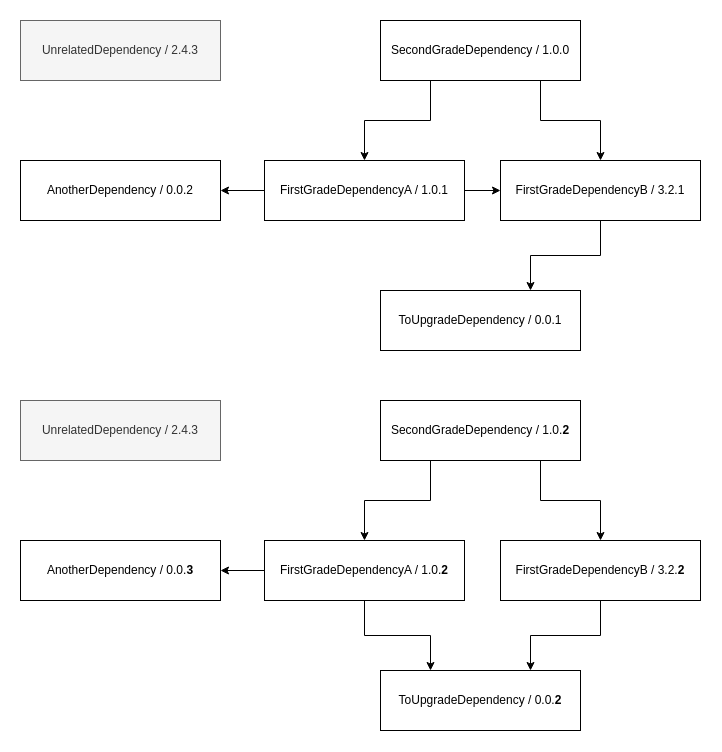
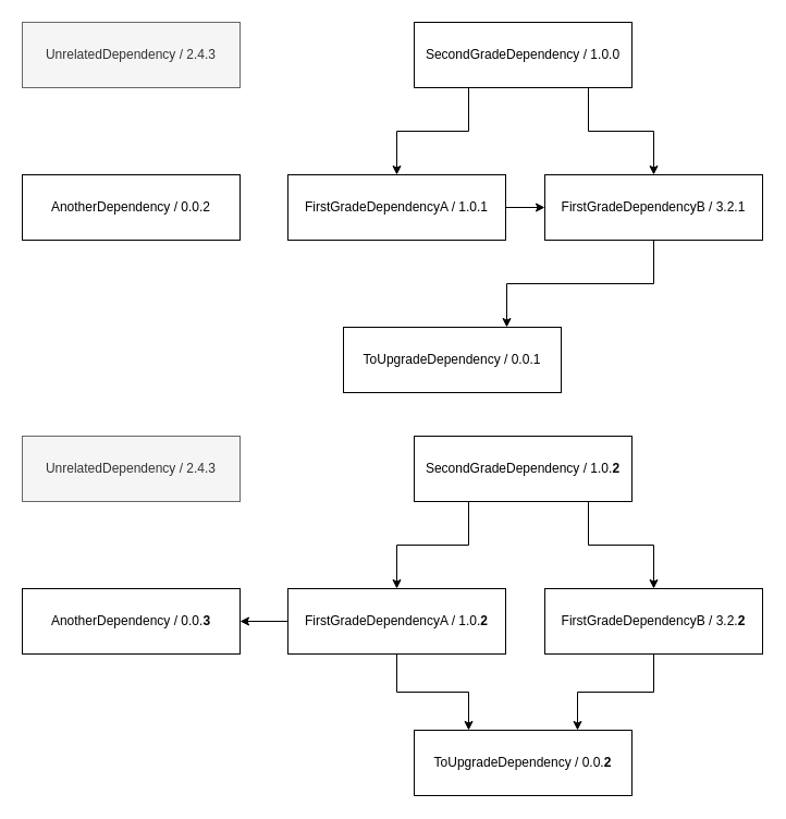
  <mxCell id="0" />
  <mxCell id="1" parent="0" />
- <mxCell id="2" value="ToUpgradeDependency / 0.0.1" style="rounded=0;whiteSpace=wrap;html=1;" vertex="1" parent="1"><mxGeometry x="380" y="290" width="200" height="60" as="geometry" /></mxCell>
+ <mxCell id="2" value="ToUpgradeDependency / 0.0.1" style="rounded=0;whiteSpace=wrap;html=1;" vertex="1" parent="1"><mxGeometry x="315" y="300" width="200" height="60" as="geometry" /></mxCell>
  <mxCell id="3" style="edgeStyle=orthogonalEdgeStyle;rounded=0;orthogonalLoop=1;jettySize=auto;html=1;" edge="1" parent="1" source="5" target="7"><mxGeometry relative="1" as="geometry" /></mxCell>
- <mxCell id="4" style="edgeStyle=orthogonalEdgeStyle;rounded=0;orthogonalLoop=1;jettySize=auto;html=1;entryX=1;entryY=0.5;entryDx=0;entryDy=0;" edge="1" parent="1" source="5" target="8"><mxGeometry relative="1" as="geometry" /></mxCell>
  <mxCell id="5" value="FirstGradeDependencyA / 1.0.1" style="rounded=0;whiteSpace=wrap;html=1;" vertex="1" parent="1"><mxGeometry x="264" y="160" width="200" height="60" as="geometry" /></mxCell>
  <mxCell id="6" style="edgeStyle=orthogonalEdgeStyle;rounded=0;orthogonalLoop=1;jettySize=auto;html=1;entryX=0.75;entryY=0;entryDx=0;entryDy=0;" edge="1" parent="1" source="7" target="2"><mxGeometry relative="1" as="geometry" /></mxCell>
  <mxCell id="7" value="FirstGradeDependencyB / 3.2.1" style="rounded=0;whiteSpace=wrap;html=1;" vertex="1" parent="1"><mxGeometry x="500" y="160" width="200" height="60" as="geometry" /></mxCell>
  <mxCell id="8" value="AnotherDependency / 0.0.2" style="rounded=0;whiteSpace=wrap;html=1;" vertex="1" parent="1"><mxGeometry x="20" y="160" width="200" height="60" as="geometry" /></mxCell>
  <mxCell id="9" style="edgeStyle=orthogonalEdgeStyle;rounded=0;orthogonalLoop=1;jettySize=auto;html=1;entryX=0.5;entryY=0;entryDx=0;entryDy=0;" edge="1" parent="1" source="11" target="5"><mxGeometry relative="1" as="geometry"><Array as="points"><mxPoint x="430" y="120" /><mxPoint x="364" y="120" /></Array></mxGeometry></mxCell>
  <mxCell id="10" style="edgeStyle=orthogonalEdgeStyle;rounded=0;orthogonalLoop=1;jettySize=auto;html=1;entryX=0.5;entryY=0;entryDx=0;entryDy=0;" edge="1" parent="1" source="11" target="7"><mxGeometry relative="1" as="geometry"><Array as="points"><mxPoint x="540" y="120" /><mxPoint x="600" y="120" /></Array></mxGeometry></mxCell>
  <mxCell id="11" value="SecondGradeDependency / 1.0.0" style="rounded=0;whiteSpace=wrap;html=1;" vertex="1" parent="1"><mxGeometry x="380" y="20" width="200" height="60" as="geometry" /></mxCell>
  <mxCell id="12" value="UnrelatedDependency / 2.4.3" style="rounded=0;whiteSpace=wrap;html=1;fillColor=#f5f5f5;fontColor=#333333;strokeColor=#666666;" vertex="1" parent="1"><mxGeometry x="20" y="20" width="200" height="60" as="geometry" /></mxCell>
  <mxCell id="13" value="ToUpgradeDependency / 0.0.&lt;b&gt;2&lt;/b&gt;" style="rounded=0;whiteSpace=wrap;html=1;" vertex="1" parent="1"><mxGeometry x="380" y="670" width="200" height="60" as="geometry" /></mxCell>
  <mxCell id="14" style="edgeStyle=orthogonalEdgeStyle;rounded=0;orthogonalLoop=1;jettySize=auto;html=1;entryX=0.25;entryY=0;entryDx=0;entryDy=0;" edge="1" parent="1" source="16" target="13"><mxGeometry relative="1" as="geometry" /></mxCell>
  <mxCell id="15" style="edgeStyle=orthogonalEdgeStyle;rounded=0;orthogonalLoop=1;jettySize=auto;html=1;entryX=1;entryY=0.5;entryDx=0;entryDy=0;" edge="1" parent="1" source="16" target="19"><mxGeometry relative="1" as="geometry" /></mxCell>
  <mxCell id="16" value="FirstGradeDependencyA / 1.0.&lt;b&gt;2&lt;/b&gt;" style="rounded=0;whiteSpace=wrap;html=1;" vertex="1" parent="1"><mxGeometry x="264" y="540" width="200" height="60" as="geometry" /></mxCell>
  <mxCell id="17" style="edgeStyle=orthogonalEdgeStyle;rounded=0;orthogonalLoop=1;jettySize=auto;html=1;entryX=0.75;entryY=0;entryDx=0;entryDy=0;" edge="1" parent="1" source="18" target="13"><mxGeometry relative="1" as="geometry" /></mxCell>
  <mxCell id="18" value="FirstGradeDependencyB / 3.2.&lt;b&gt;2&lt;/b&gt;" style="rounded=0;whiteSpace=wrap;html=1;" vertex="1" parent="1"><mxGeometry x="500" y="540" width="200" height="60" as="geometry" /></mxCell>
  <mxCell id="19" value="AnotherDependency / 0.0.&lt;b&gt;3&lt;/b&gt;" style="rounded=0;whiteSpace=wrap;html=1;" vertex="1" parent="1"><mxGeometry x="20" y="540" width="200" height="60" as="geometry" /></mxCell>
  <mxCell id="20" style="edgeStyle=orthogonalEdgeStyle;rounded=0;orthogonalLoop=1;jettySize=auto;html=1;entryX=0.5;entryY=0;entryDx=0;entryDy=0;" edge="1" parent="1" source="22" target="16"><mxGeometry relative="1" as="geometry"><Array as="points"><mxPoint x="430" y="500" /><mxPoint x="364" y="500" /></Array></mxGeometry></mxCell>
  <mxCell id="21" style="edgeStyle=orthogonalEdgeStyle;rounded=0;orthogonalLoop=1;jettySize=auto;html=1;entryX=0.5;entryY=0;entryDx=0;entryDy=0;" edge="1" parent="1" source="22" target="18"><mxGeometry relative="1" as="geometry"><Array as="points"><mxPoint x="540" y="500" /><mxPoint x="600" y="500" /></Array></mxGeometry></mxCell>
  <mxCell id="22" value="SecondGradeDependency / 1.0.&lt;b&gt;2&lt;/b&gt;" style="rounded=0;whiteSpace=wrap;html=1;" vertex="1" parent="1"><mxGeometry x="380" y="400" width="200" height="60" as="geometry" /></mxCell>
  <mxCell id="23" value="UnrelatedDependency / 2.4.3" style="rounded=0;whiteSpace=wrap;html=1;fillColor=#f5f5f5;fontColor=#333333;strokeColor=#666666;" vertex="1" parent="1"><mxGeometry x="20" y="400" width="200" height="60" as="geometry" /></mxCell>
